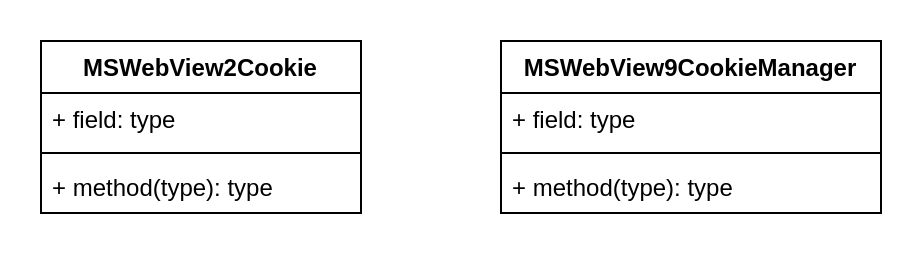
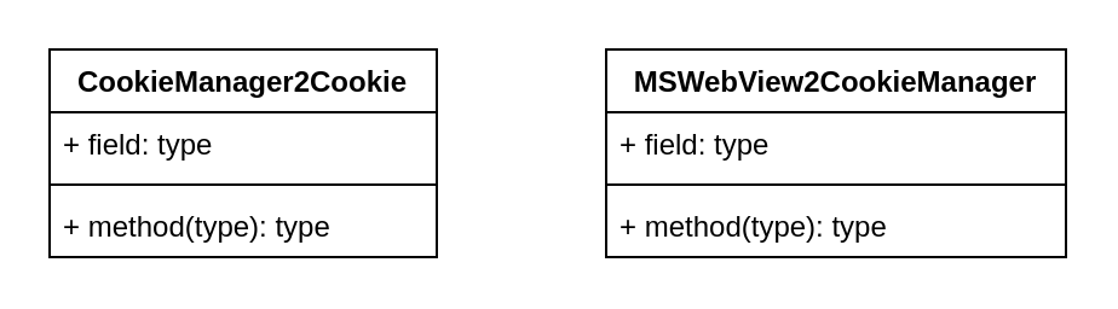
  <mxCell id="0" />
  <mxCell id="1" parent="0" />
- <mxCell id="2" value="MSWebView2Cookie" style="swimlane;fontStyle=1;align=center;verticalAlign=top;childLayout=stackLayout;horizontal=1;startSize=26;horizontalStack=0;resizeParent=1;resizeParentMax=0;resizeLast=0;collapsible=1;marginBottom=0;" parent="1" vertex="1"><mxGeometry x="20" y="20" width="160" height="86" as="geometry"><mxRectangle x="220" y="280" width="150" height="26" as="alternateBounds" /></mxGeometry></mxCell>
+ <mxCell id="2" value="CookieManager2Cookie" style="swimlane;fontStyle=1;align=center;verticalAlign=top;childLayout=stackLayout;horizontal=1;startSize=26;horizontalStack=0;resizeParent=1;resizeParentMax=0;resizeLast=0;collapsible=1;marginBottom=0;" parent="1" vertex="1"><mxGeometry x="20" y="20" width="160" height="86" as="geometry"><mxRectangle x="220" y="280" width="150" height="26" as="alternateBounds" /></mxGeometry></mxCell>
  <mxCell id="3" value="+ field: type" style="text;strokeColor=none;fillColor=none;align=left;verticalAlign=top;spacingLeft=4;spacingRight=4;overflow=hidden;rotatable=0;points=[[0,0.5],[1,0.5]];portConstraint=eastwest;" parent="2" vertex="1"><mxGeometry y="26" width="160" height="26" as="geometry" /></mxCell>
  <mxCell id="4" value="" style="line;strokeWidth=1;fillColor=none;align=left;verticalAlign=middle;spacingTop=-1;spacingLeft=3;spacingRight=3;rotatable=0;labelPosition=right;points=[];portConstraint=eastwest;" parent="2" vertex="1"><mxGeometry y="52" width="160" height="8" as="geometry" /></mxCell>
  <mxCell id="5" value="+ method(type): type" style="text;strokeColor=none;fillColor=none;align=left;verticalAlign=top;spacingLeft=4;spacingRight=4;overflow=hidden;rotatable=0;points=[[0,0.5],[1,0.5]];portConstraint=eastwest;" parent="2" vertex="1"><mxGeometry y="60" width="160" height="26" as="geometry" /></mxCell>
- <mxCell id="6" value="MSWebView9CookieManager" style="swimlane;fontStyle=1;align=center;verticalAlign=top;childLayout=stackLayout;horizontal=1;startSize=26;horizontalStack=0;resizeParent=1;resizeParentMax=0;resizeLast=0;collapsible=1;marginBottom=0;" vertex="1" parent="1"><mxGeometry x="250" y="20" width="190" height="86" as="geometry" /></mxCell>
+ <mxCell id="6" value="MSWebView2CookieManager" style="swimlane;fontStyle=1;align=center;verticalAlign=top;childLayout=stackLayout;horizontal=1;startSize=26;horizontalStack=0;resizeParent=1;resizeParentMax=0;resizeLast=0;collapsible=1;marginBottom=0;" vertex="1" parent="1"><mxGeometry x="250" y="20" width="190" height="86" as="geometry" /></mxCell>
  <mxCell id="7" value="+ field: type" style="text;strokeColor=none;fillColor=none;align=left;verticalAlign=top;spacingLeft=4;spacingRight=4;overflow=hidden;rotatable=0;points=[[0,0.5],[1,0.5]];portConstraint=eastwest;" vertex="1" parent="6"><mxGeometry y="26" width="190" height="26" as="geometry" /></mxCell>
  <mxCell id="8" value="" style="line;strokeWidth=1;fillColor=none;align=left;verticalAlign=middle;spacingTop=-1;spacingLeft=3;spacingRight=3;rotatable=0;labelPosition=right;points=[];portConstraint=eastwest;" vertex="1" parent="6"><mxGeometry y="52" width="190" height="8" as="geometry" /></mxCell>
  <mxCell id="9" value="+ method(type): type" style="text;strokeColor=none;fillColor=none;align=left;verticalAlign=top;spacingLeft=4;spacingRight=4;overflow=hidden;rotatable=0;points=[[0,0.5],[1,0.5]];portConstraint=eastwest;" vertex="1" parent="6"><mxGeometry y="60" width="190" height="26" as="geometry" /></mxCell>
